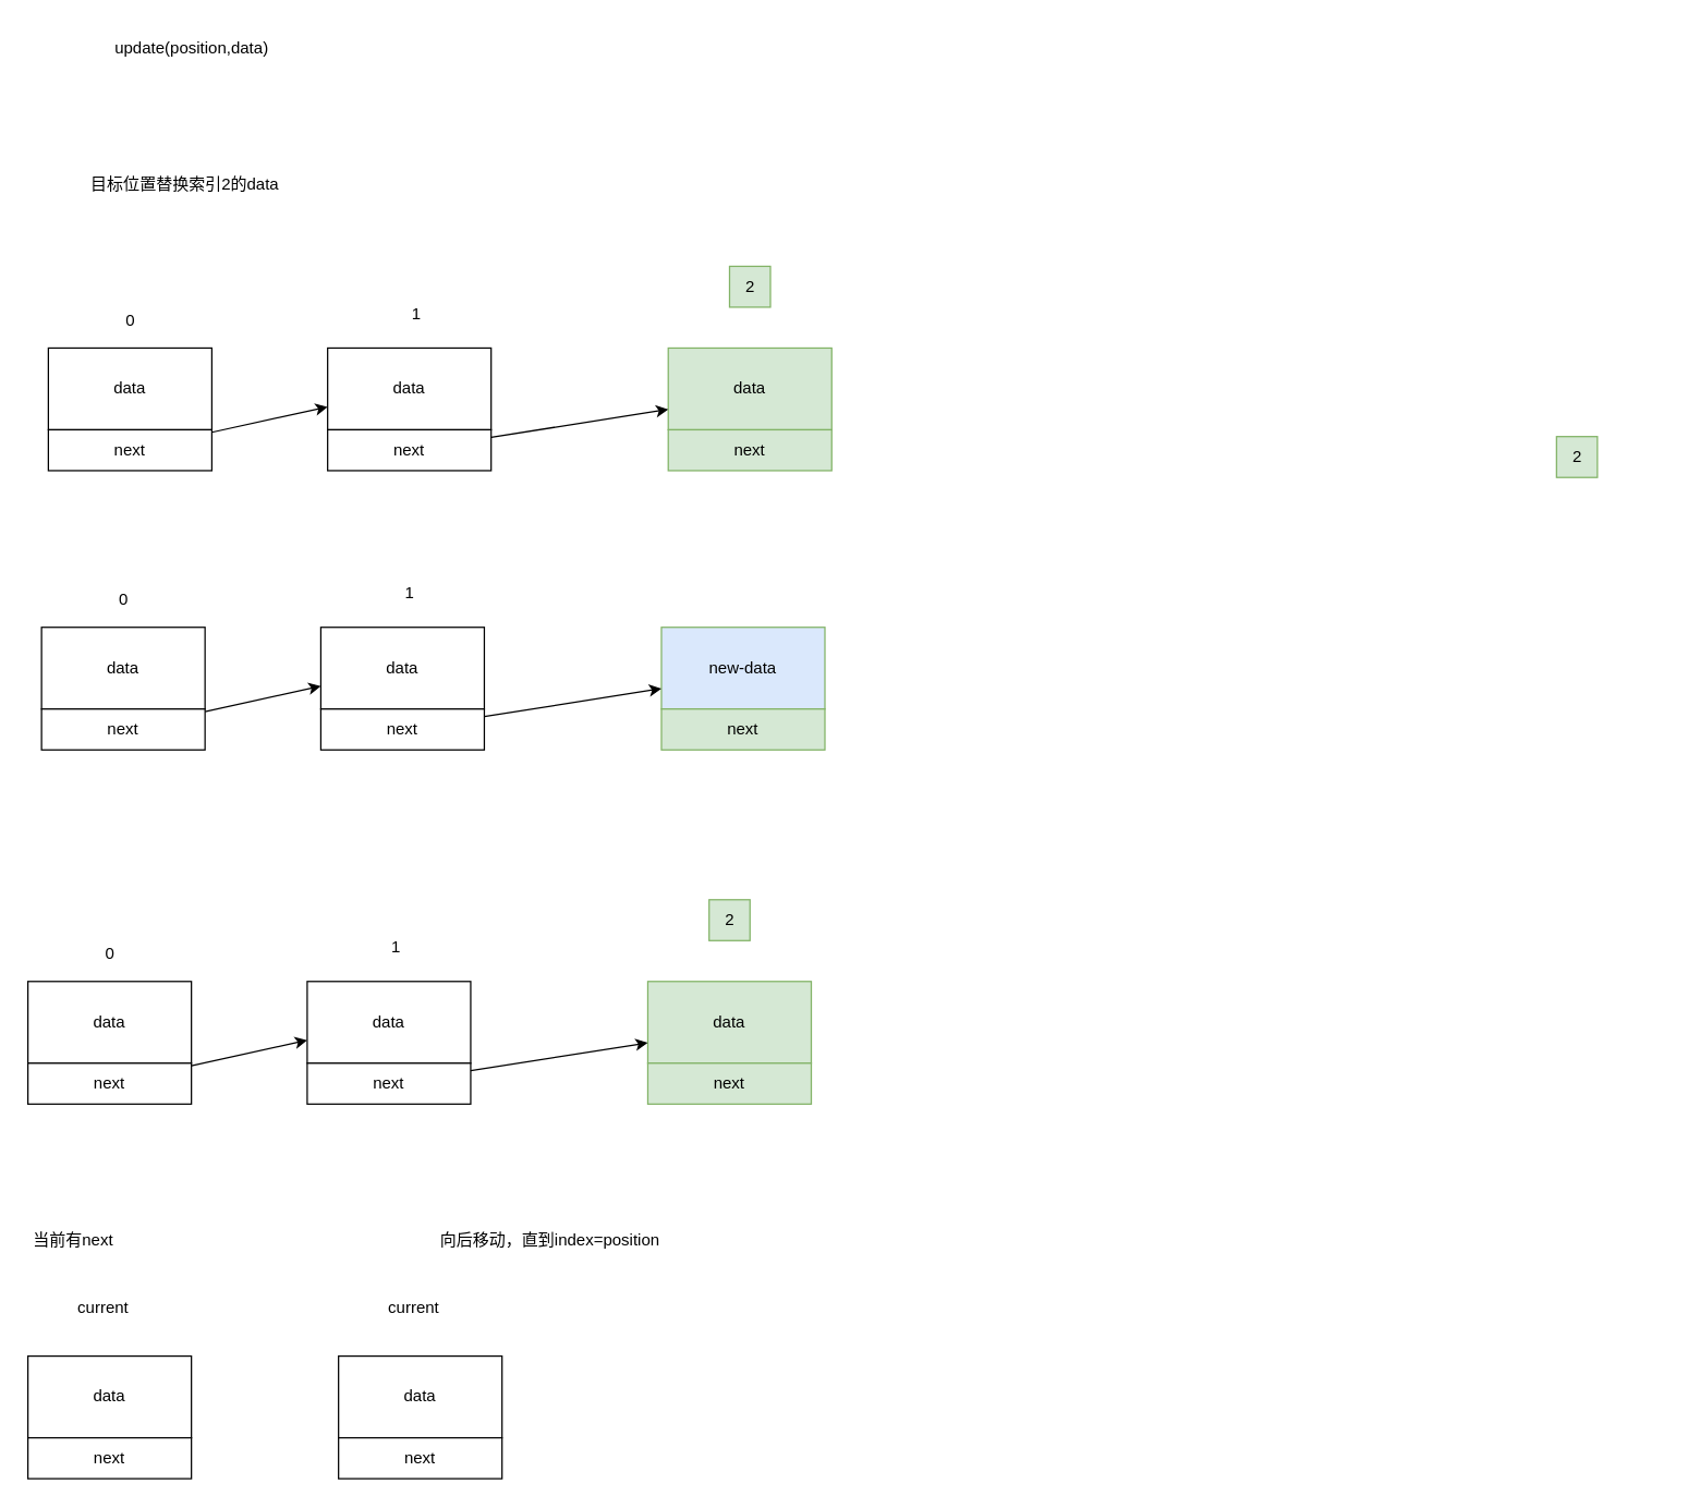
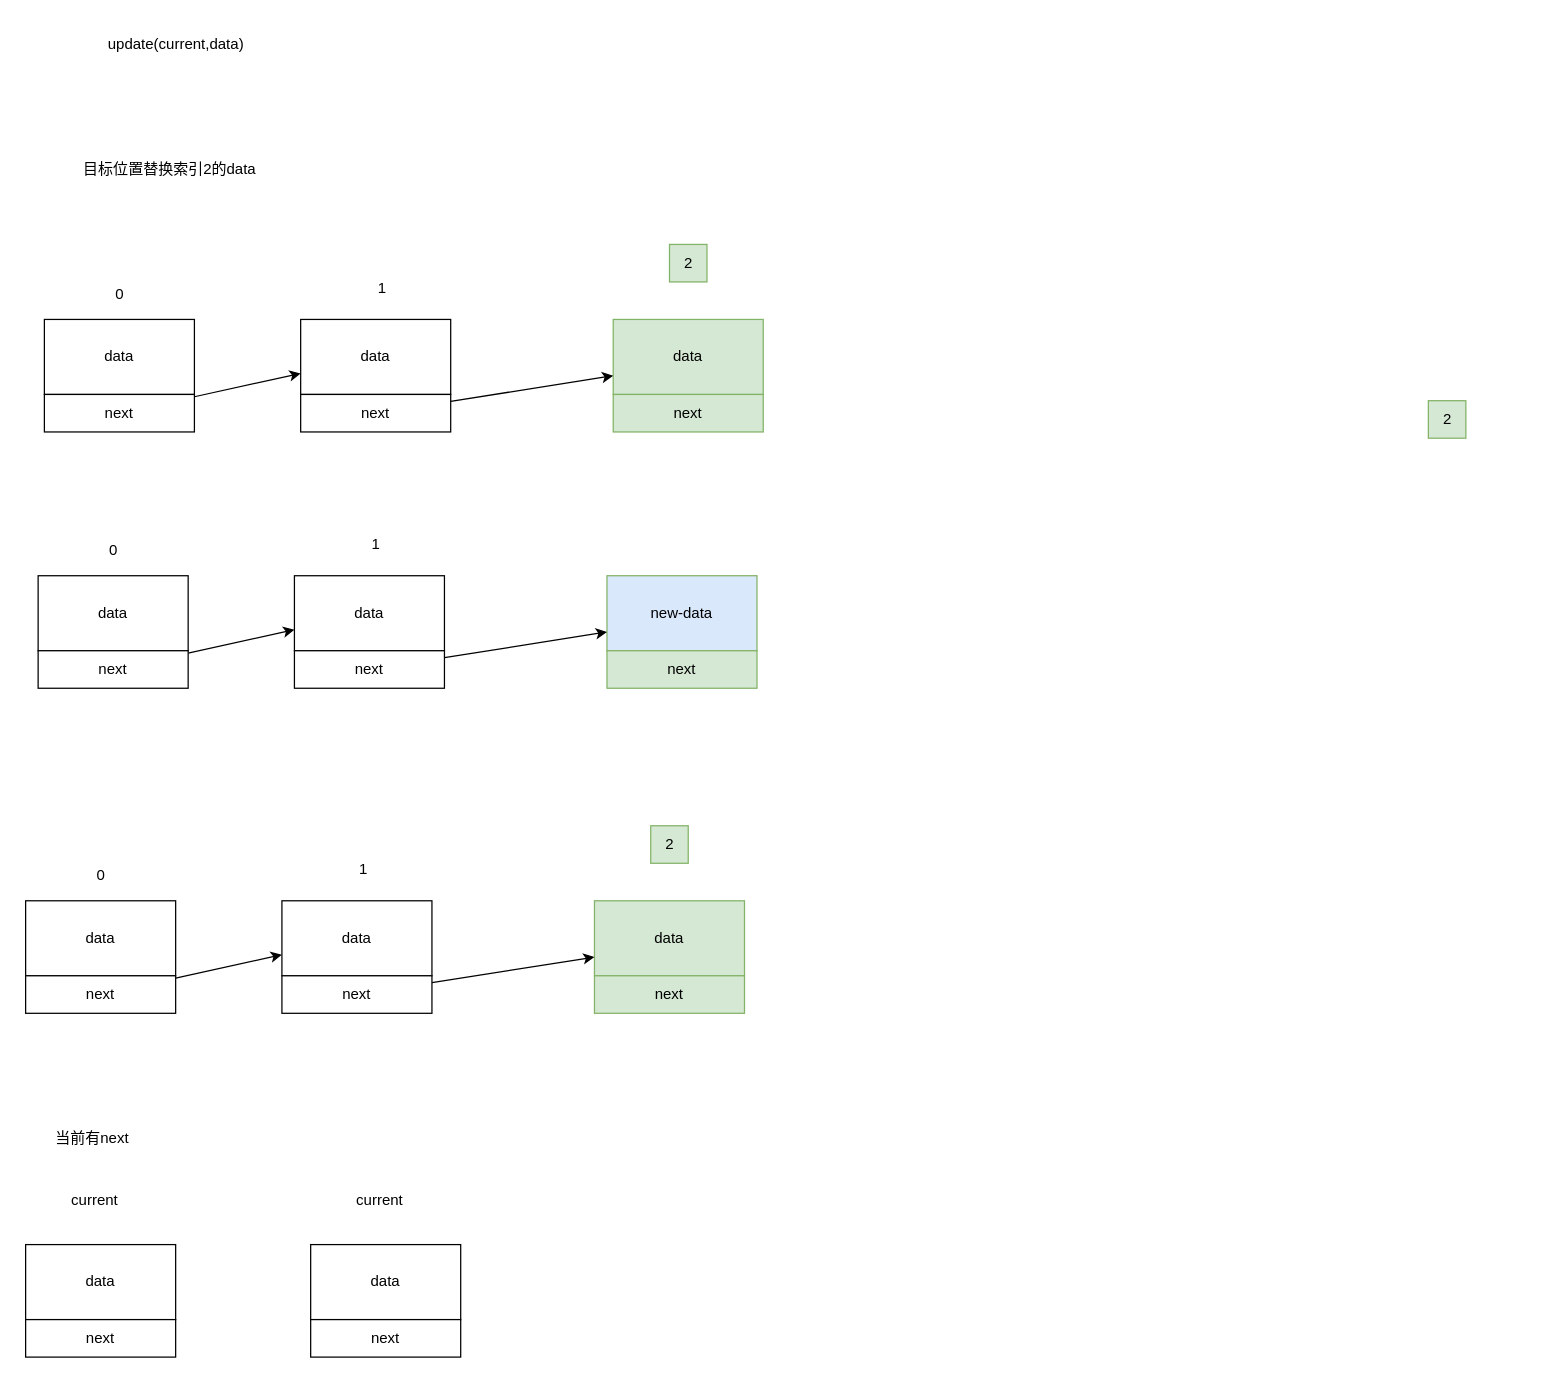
  <mxCell id="0" />
  <mxCell id="1" parent="0" />
  <mxCell id="2" value="" style="group" parent="1" vertex="1" connectable="0"><mxGeometry x="20" y="945" width="120" height="140" as="geometry" /></mxCell>
  <mxCell id="3" value="" style="group" parent="2" vertex="1" connectable="0"><mxGeometry y="50" width="120" height="90" as="geometry" /></mxCell>
  <mxCell id="4" value="data&lt;br&gt;" style="rounded=0;whiteSpace=wrap;html=1;" parent="3" vertex="1"><mxGeometry width="120" height="60" as="geometry" /></mxCell>
  <mxCell id="5" value="next" style="rounded=0;whiteSpace=wrap;html=1;" parent="3" vertex="1"><mxGeometry y="60" width="120" height="30" as="geometry" /></mxCell>
  <mxCell id="6" value="current" style="text;html=1;align=center;verticalAlign=middle;resizable=0;points=[];autosize=1;strokeColor=none;fillColor=none;" parent="2" vertex="1"><mxGeometry x="25" width="60" height="30" as="geometry" /></mxCell>
  <mxCell id="7" value="" style="group" parent="1" vertex="1" connectable="0"><mxGeometry x="248" y="945" width="120" height="140" as="geometry" /></mxCell>
  <mxCell id="8" value="" style="group" parent="7" vertex="1" connectable="0"><mxGeometry y="50" width="120" height="90" as="geometry" /></mxCell>
  <mxCell id="9" value="data&lt;br&gt;" style="rounded=0;whiteSpace=wrap;html=1;" parent="8" vertex="1"><mxGeometry width="120" height="60" as="geometry" /></mxCell>
  <mxCell id="10" value="next" style="rounded=0;whiteSpace=wrap;html=1;" parent="8" vertex="1"><mxGeometry y="60" width="120" height="30" as="geometry" /></mxCell>
  <mxCell id="11" value="current" style="text;html=1;align=center;verticalAlign=middle;resizable=0;points=[];autosize=1;strokeColor=none;fillColor=none;" parent="7" vertex="1"><mxGeometry x="25" width="60" height="30" as="geometry" /></mxCell>
- <mxCell id="12" value="当前有next" style="text;html=1;align=center;verticalAlign=middle;resizable=0;points=[];autosize=1;strokeColor=none;fillColor=none;" parent="1" vertex="1"><mxGeometry x="13" y="895" width="80" height="30" as="geometry" /></mxCell>
- <mxCell id="13" value="向后移动，直到index=position" style="text;html=1;align=center;verticalAlign=middle;resizable=0;points=[];autosize=1;strokeColor=none;fillColor=none;" parent="1" vertex="1"><mxGeometry x="313" y="895" width="180" height="30" as="geometry" /></mxCell>
- <mxCell id="14" value="update(position,data)" style="text;html=1;align=center;verticalAlign=middle;resizable=0;points=[];autosize=1;strokeColor=none;fillColor=none;" vertex="1" parent="1"><mxGeometry x="70" y="20" width="140" height="30" as="geometry" /></mxCell>
+ <mxCell id="12" value="当前有next" style="text;html=1;align=center;verticalAlign=middle;resizable=0;points=[];autosize=1;strokeColor=none;fillColor=none;" parent="1" vertex="1"><mxGeometry x="33" y="895" width="80" height="30" as="geometry" /></mxCell>
+ <mxCell id="14" value="update(current,data)" style="text;html=1;align=center;verticalAlign=middle;resizable=0;points=[];autosize=1;strokeColor=none;fillColor=none;" vertex="1" parent="1"><mxGeometry x="70" y="20" width="140" height="30" as="geometry" /></mxCell>
  <mxCell id="15" value="data&lt;br&gt;" style="rounded=0;whiteSpace=wrap;html=1;" vertex="1" parent="1"><mxGeometry x="30" y="460" width="120" height="60" as="geometry" /></mxCell>
  <mxCell id="16" style="edgeStyle=none;html=1;" edge="1" parent="1" source="17" target="24"><mxGeometry relative="1" as="geometry" /></mxCell>
  <mxCell id="17" value="next" style="rounded=0;whiteSpace=wrap;html=1;" vertex="1" parent="1"><mxGeometry x="30" y="520" width="120" height="30" as="geometry" /></mxCell>
  <mxCell id="18" value="0" style="text;html=1;align=center;verticalAlign=middle;resizable=0;points=[];autosize=1;strokeColor=none;fillColor=none;" vertex="1" parent="1"><mxGeometry x="75" y="425" width="30" height="30" as="geometry" /></mxCell>
  <mxCell id="19" value="" style="group" vertex="1" connectable="0" parent="1"><mxGeometry x="1097" y="320" width="120" height="150" as="geometry" /></mxCell>
  <mxCell id="20" value="new-data" style="rounded=0;whiteSpace=wrap;html=1;fillColor=#dae8fc;strokeColor=#82b366;" vertex="1" parent="19"><mxGeometry x="-612" y="140" width="120" height="60" as="geometry" /></mxCell>
  <mxCell id="21" value="next" style="rounded=0;whiteSpace=wrap;html=1;fillColor=#d5e8d4;strokeColor=#82b366;" vertex="1" parent="19"><mxGeometry x="-612" y="200" width="120" height="30" as="geometry" /></mxCell>
  <mxCell id="22" value="2" style="text;html=1;align=center;verticalAlign=middle;resizable=0;points=[];autosize=1;strokeColor=#82b366;fillColor=#d5e8d4;" vertex="1" parent="19"><mxGeometry x="45" width="30" height="30" as="geometry" /></mxCell>
  <mxCell id="23" value="" style="group" vertex="1" connectable="0" parent="1"><mxGeometry x="235" y="460" width="120" height="90" as="geometry" /></mxCell>
  <mxCell id="24" value="data&lt;br&gt;" style="rounded=0;whiteSpace=wrap;html=1;" vertex="1" parent="23"><mxGeometry width="120" height="60" as="geometry" /></mxCell>
  <mxCell id="25" value="next" style="rounded=0;whiteSpace=wrap;html=1;" vertex="1" parent="23"><mxGeometry y="60" width="120" height="30" as="geometry" /></mxCell>
  <mxCell id="26" value="1" style="text;html=1;align=center;verticalAlign=middle;resizable=0;points=[];autosize=1;strokeColor=none;fillColor=none;" vertex="1" parent="1"><mxGeometry x="285" y="420" width="30" height="30" as="geometry" /></mxCell>
  <mxCell id="27" style="edgeStyle=none;html=1;entryX=0;entryY=0.75;entryDx=0;entryDy=0;" edge="1" parent="1" source="25" target="20"><mxGeometry relative="1" as="geometry" /></mxCell>
  <mxCell id="28" value="目标位置替换索引2的data" style="text;html=1;align=center;verticalAlign=middle;resizable=0;points=[];autosize=1;strokeColor=none;fillColor=none;" vertex="1" parent="1"><mxGeometry x="55" y="120" width="160" height="30" as="geometry" /></mxCell>
  <mxCell id="29" value="" style="group" vertex="1" connectable="0" parent="1"><mxGeometry x="35" y="195" width="575" height="150" as="geometry" /></mxCell>
  <mxCell id="30" value="data&lt;br&gt;" style="rounded=0;whiteSpace=wrap;html=1;" parent="29" vertex="1"><mxGeometry y="60" width="120" height="60" as="geometry" /></mxCell>
  <mxCell id="31" style="edgeStyle=none;html=1;" parent="29" source="32" target="39" edge="1"><mxGeometry relative="1" as="geometry" /></mxCell>
  <mxCell id="32" value="next" style="rounded=0;whiteSpace=wrap;html=1;" parent="29" vertex="1"><mxGeometry y="120" width="120" height="30" as="geometry" /></mxCell>
  <mxCell id="33" value="0" style="text;html=1;align=center;verticalAlign=middle;resizable=0;points=[];autosize=1;strokeColor=none;fillColor=none;" parent="29" vertex="1"><mxGeometry x="45" y="25" width="30" height="30" as="geometry" /></mxCell>
  <mxCell id="34" value="" style="group" parent="29" vertex="1" connectable="0"><mxGeometry x="455" width="120" height="150" as="geometry" /></mxCell>
  <mxCell id="35" value="data&lt;br&gt;" style="rounded=0;whiteSpace=wrap;html=1;fillColor=#d5e8d4;strokeColor=#82b366;" parent="34" vertex="1"><mxGeometry y="60" width="120" height="60" as="geometry" /></mxCell>
  <mxCell id="36" value="next" style="rounded=0;whiteSpace=wrap;html=1;fillColor=#d5e8d4;strokeColor=#82b366;" parent="34" vertex="1"><mxGeometry y="120" width="120" height="30" as="geometry" /></mxCell>
  <mxCell id="37" value="2" style="text;html=1;align=center;verticalAlign=middle;resizable=0;points=[];autosize=1;strokeColor=#82b366;fillColor=#d5e8d4;" parent="34" vertex="1"><mxGeometry x="45" width="30" height="30" as="geometry" /></mxCell>
  <mxCell id="38" value="" style="group" parent="29" vertex="1" connectable="0"><mxGeometry x="205" y="60" width="120" height="90" as="geometry" /></mxCell>
  <mxCell id="39" value="data&lt;br&gt;" style="rounded=0;whiteSpace=wrap;html=1;" parent="38" vertex="1"><mxGeometry width="120" height="60" as="geometry" /></mxCell>
  <mxCell id="40" value="next" style="rounded=0;whiteSpace=wrap;html=1;" parent="38" vertex="1"><mxGeometry y="60" width="120" height="30" as="geometry" /></mxCell>
  <mxCell id="41" value="1" style="text;html=1;align=center;verticalAlign=middle;resizable=0;points=[];autosize=1;strokeColor=none;fillColor=none;" parent="29" vertex="1"><mxGeometry x="255" y="20" width="30" height="30" as="geometry" /></mxCell>
  <mxCell id="42" style="edgeStyle=none;html=1;entryX=0;entryY=0.75;entryDx=0;entryDy=0;" parent="29" source="40" target="35" edge="1"><mxGeometry relative="1" as="geometry" /></mxCell>
  <mxCell id="43" value="" style="group" vertex="1" connectable="0" parent="1"><mxGeometry x="20" y="660" width="575" height="150" as="geometry" /></mxCell>
  <mxCell id="44" value="data&lt;br&gt;" style="rounded=0;whiteSpace=wrap;html=1;" vertex="1" parent="43"><mxGeometry y="60" width="120" height="60" as="geometry" /></mxCell>
  <mxCell id="45" style="edgeStyle=none;html=1;" edge="1" parent="43" source="46" target="53"><mxGeometry relative="1" as="geometry" /></mxCell>
  <mxCell id="46" value="next" style="rounded=0;whiteSpace=wrap;html=1;" vertex="1" parent="43"><mxGeometry y="120" width="120" height="30" as="geometry" /></mxCell>
  <mxCell id="47" value="0" style="text;html=1;align=center;verticalAlign=middle;resizable=0;points=[];autosize=1;strokeColor=none;fillColor=none;" vertex="1" parent="43"><mxGeometry x="45" y="25" width="30" height="30" as="geometry" /></mxCell>
  <mxCell id="48" value="" style="group" vertex="1" connectable="0" parent="43"><mxGeometry x="455" width="120" height="150" as="geometry" /></mxCell>
  <mxCell id="49" value="data&lt;br&gt;" style="rounded=0;whiteSpace=wrap;html=1;fillColor=#d5e8d4;strokeColor=#82b366;" vertex="1" parent="48"><mxGeometry y="60" width="120" height="60" as="geometry" /></mxCell>
  <mxCell id="50" value="next" style="rounded=0;whiteSpace=wrap;html=1;fillColor=#d5e8d4;strokeColor=#82b366;" vertex="1" parent="48"><mxGeometry y="120" width="120" height="30" as="geometry" /></mxCell>
  <mxCell id="51" value="2" style="text;html=1;align=center;verticalAlign=middle;resizable=0;points=[];autosize=1;strokeColor=#82b366;fillColor=#d5e8d4;" vertex="1" parent="48"><mxGeometry x="45" width="30" height="30" as="geometry" /></mxCell>
  <mxCell id="52" value="" style="group" vertex="1" connectable="0" parent="43"><mxGeometry x="205" y="60" width="120" height="90" as="geometry" /></mxCell>
  <mxCell id="53" value="data&lt;br&gt;" style="rounded=0;whiteSpace=wrap;html=1;" vertex="1" parent="52"><mxGeometry width="120" height="60" as="geometry" /></mxCell>
  <mxCell id="54" value="next" style="rounded=0;whiteSpace=wrap;html=1;" vertex="1" parent="52"><mxGeometry y="60" width="120" height="30" as="geometry" /></mxCell>
  <mxCell id="55" value="1" style="text;html=1;align=center;verticalAlign=middle;resizable=0;points=[];autosize=1;strokeColor=none;fillColor=none;" vertex="1" parent="43"><mxGeometry x="255" y="20" width="30" height="30" as="geometry" /></mxCell>
  <mxCell id="56" style="edgeStyle=none;html=1;entryX=0;entryY=0.75;entryDx=0;entryDy=0;" edge="1" parent="43" source="54" target="49"><mxGeometry relative="1" as="geometry" /></mxCell>
